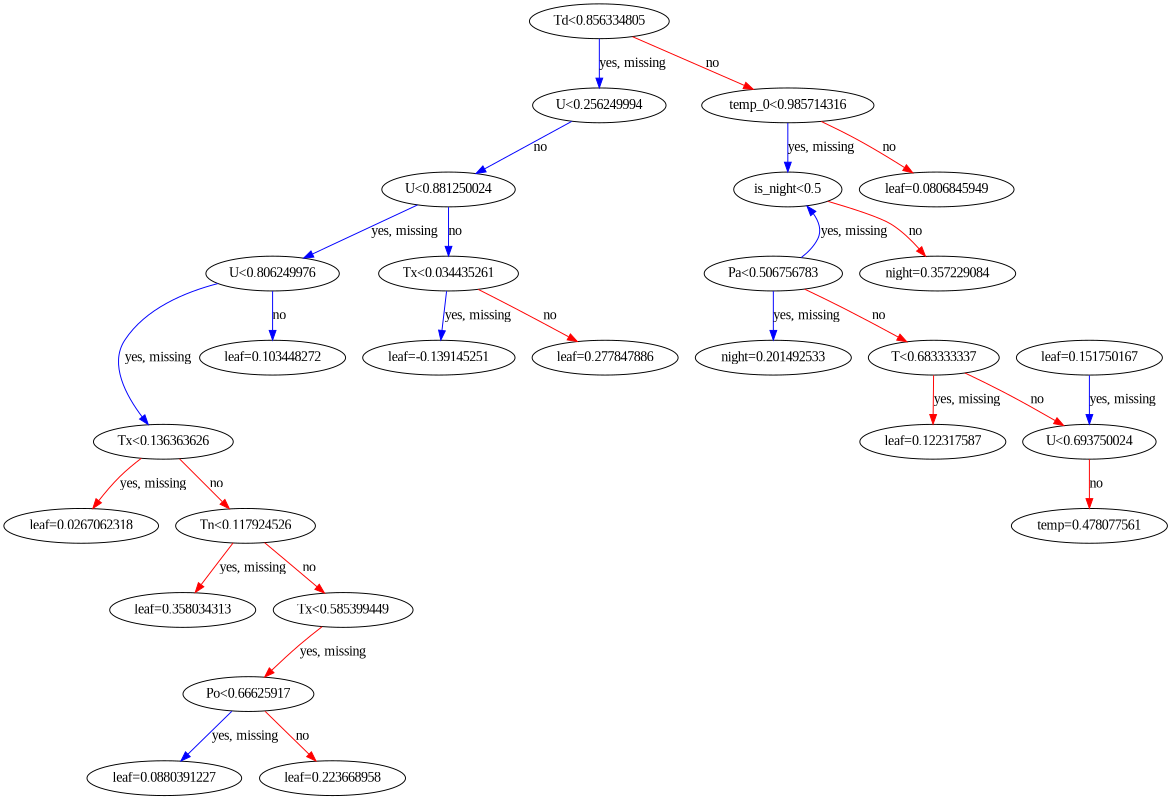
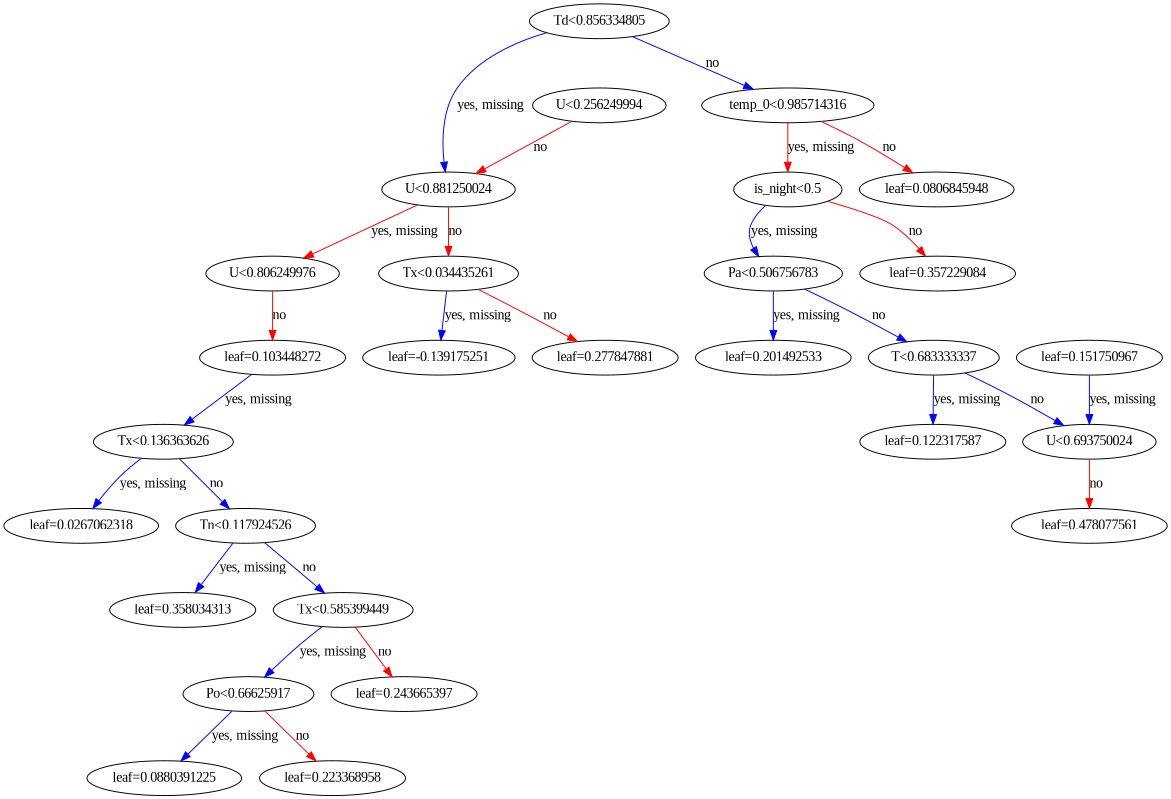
  digraph {
    fontname="Liberation Serif"
    rankdir=TB
    node [fontname="Liberation Serif"]
    edge [color="#FF0000" fontname="Liberation Serif"]
    n1 [label="Td<0.856334805"]
    n2 [label="U<0.256249994"]
    n3 [label="temp_0<0.985714316"]
    n4 [label="U<0.881250024"]
    n5 [label="is_night<0.5"]
-   n6 [label="leaf=0.0806845949"]
+   n6 [label="leaf=0.0806845948"]
    n7 [label="U<0.806249976"]
    n8 [label="Tx<0.034435261"]
    n9 [label="Pa<0.506756783"]
-   n10 [label="night=0.357229084"]
+   n10 [label="leaf=0.357229084"]
    n11 [label="Tx<0.136363626"]
    n12 [label="leaf=0.103448272"]
-   n13 [label="leaf=-0.139145251"]
-   n14 [label="leaf=0.277847886"]
+   n13 [label="leaf=-0.139175251"]
+   n14 [label="leaf=0.277847881"]
    n15 [label="leaf=0.0267062318"]
    n16 [label="Tn<0.117924526"]
    n17 [label="leaf=0.358034313"]
    n18 [label="Tx<0.585399449"]
    n19 [label="Po<0.66625917"]
-   n21 [label="leaf=0.0880391227"]
-   n22 [label="leaf=0.223668958"]
-   n23 [label="night=0.201492533"]
+   n20 [label="leaf=0.243665397"]
+   n21 [label="leaf=0.0880391225"]
+   n22 [label="leaf=0.223368958"]
+   n23 [label="leaf=0.201492533"]
    n24 [label="T<0.683333337"]
    n25 [label="leaf=0.122317587"]
    n26 [label="U<0.693750024"]
-   n27 [label="temp=0.478077561"]
-   n28 [label="leaf=0.151750167"]
-   n1 -> n2 [color="#0000FF" label="yes, missing"]
-   n1 -> n3 [label=no]
-   n2 -> n4 [color="#0000FF" label=no]
-   n3 -> n5 [color="#0000FF" label="yes, missing"]
+   n27 [label="leaf=0.478077561"]
+   n28 [label="leaf=0.151750967"]
+   n1 -> n4 [color="#0000FF" label="yes, missing"]
+   n1 -> n3 [color="#0000FF" label=no]
+   n2 -> n4 [label=no]
+   n3 -> n5 [label="yes, missing"]
    n3 -> n6 [label=no]
-   n4 -> n7 [color="#0000FF" label="yes, missing"]
-   n4 -> n8 [color="#0000FF" label=no]
-   n9 -> n5 [color="#0000FF" label="yes, missing"]
+   n4 -> n7 [label="yes, missing"]
+   n4 -> n8 [label=no]
+   n5 -> n9 [color="#0000FF" label="yes, missing"]
    n5 -> n10 [label=no]
-   n7 -> n11 [color="#0000FF" label="yes, missing"]
-   n7 -> n12 [color="#0000FF" label=no]
+   n12 -> n11 [color="#0000FF" label="yes, missing"]
+   n7 -> n12 [label=no]
    n8 -> n13 [color="#0000FF" label="yes, missing"]
    n8 -> n14 [label=no]
    n9 -> n23 [color="#0000FF" label="yes, missing"]
-   n9 -> n24 [label=no]
-   n11 -> n15 [label="yes, missing"]
-   n11 -> n16 [label=no]
-   n16 -> n17 [label="yes, missing"]
-   n16 -> n18 [label=no]
-   n18 -> n19 [label="yes, missing"]
+   n9 -> n24 [color="#0000FF" label=no]
+   n11 -> n15 [color="#0000FF" label="yes, missing"]
+   n11 -> n16 [color="#0000FF" label=no]
+   n16 -> n17 [color="#0000FF" label="yes, missing"]
+   n16 -> n18 [color="#0000FF" label=no]
+   n18 -> n19 [color="#0000FF" label="yes, missing"]
+   n18 -> n20 [label=no]
    n19 -> n21 [color="#0000FF" label="yes, missing"]
    n19 -> n22 [label=no]
-   n24 -> n25 [label="yes, missing"]
-   n24 -> n26 [label=no]
+   n24 -> n25 [color="#0000FF" label="yes, missing"]
+   n24 -> n26 [color="#0000FF" label=no]
    n26 -> n27 [label=no]
    n28 -> n26 [color="#0000FF" label="yes, missing"]
  }
